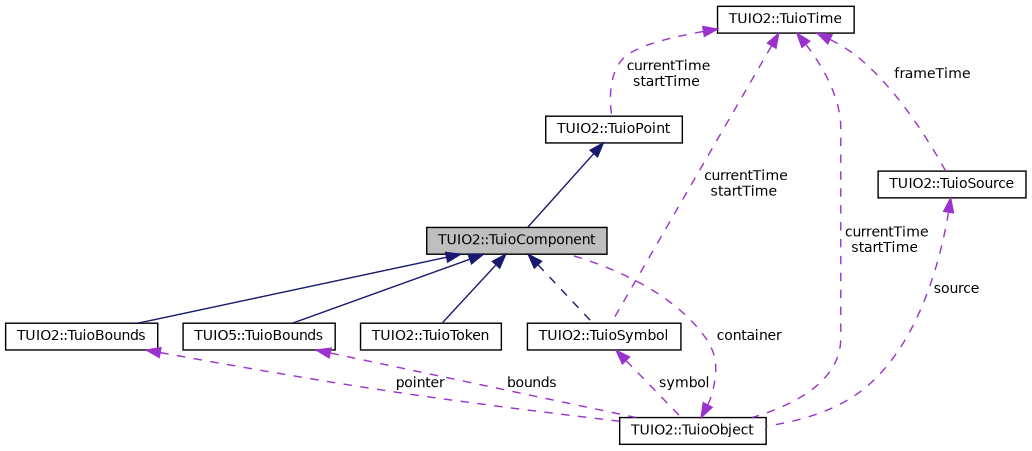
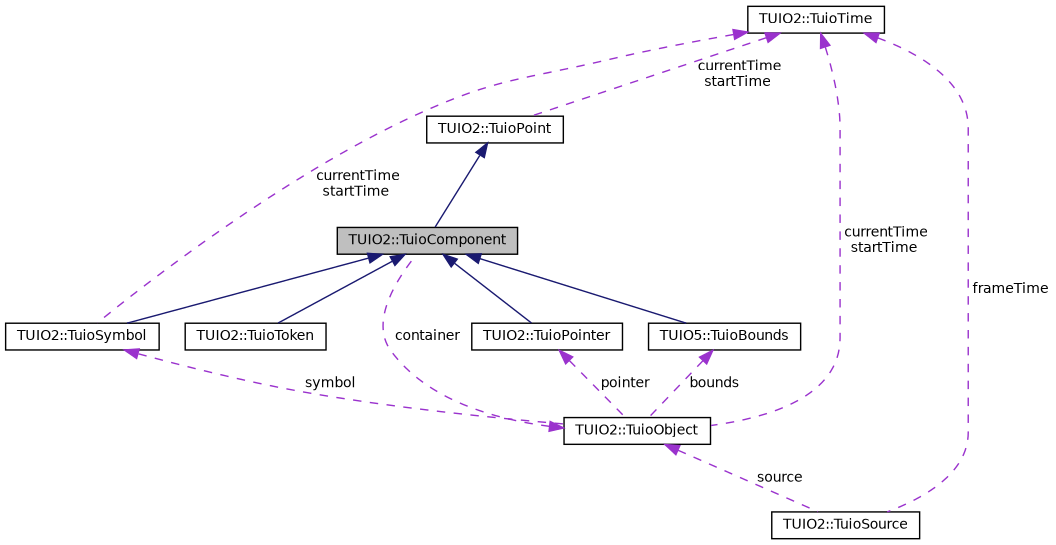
  digraph {
    rankdir=TB
    node [color=black fillcolor=white fontname=Helvetica fontsize=10 shape=record style=filled]
    edge [color=darkorchid3 dir=back fontname=Helvetica fontsize=10 labelfontname=Helvetica labelfontsize=10 style=dashed]
    n1 [fillcolor=grey75 fontcolor=black height=0.2 label="TUIO2::TuioComponent" width=0.4]
    n2 [height=0.2 label="TUIO2::TuioToken" width=0.4]
-   n3 [height=0.2 label="TUIO2::TuioBounds" width=0.4]
+   n3 [height=0.2 label="TUIO2::TuioPointer" width=0.4]
    n4 [height=0.2 label="TUIO5::TuioBounds" width=0.4]
    n5 [height=0.2 label="TUIO2::TuioSymbol" width=0.4]
    n6 [height=0.2 label="TUIO2::TuioObject" width=0.4]
    n7 [height=0.2 label="TUIO2::TuioPoint" width=0.4]
    n8 [height=0.2 label="TUIO2::TuioTime" width=0.4]
    n9 [height=0.2 label="TUIO2::TuioSource" width=0.4]
    n1 -> n2 [color=midnightblue style=solid]
    n1 -> n3 [color=midnightblue style=solid]
    n1 -> n4 [color=midnightblue style=solid]
-   n1 -> n5 [color=midnightblue]
+   n1 -> n5 [color=midnightblue style=solid]
    n3 -> n6 [label=" pointer"]
    n4 -> n6 [label=" bounds"]
    n5 -> n6 [label=" symbol"]
    n6 -> n1 [label=" container"]
    n7 -> n1 [color=midnightblue style=solid]
    n8 -> n5 [label=" currentTime\nstartTime"]
    n8 -> n6 [label=" currentTime\nstartTime"]
    n8 -> n7 [label=" currentTime\nstartTime"]
    n8 -> n9 [label=" frameTime"]
-   n9 -> n6 [label=" source"]
+   n6 -> n9 [label=" source"]
  }
